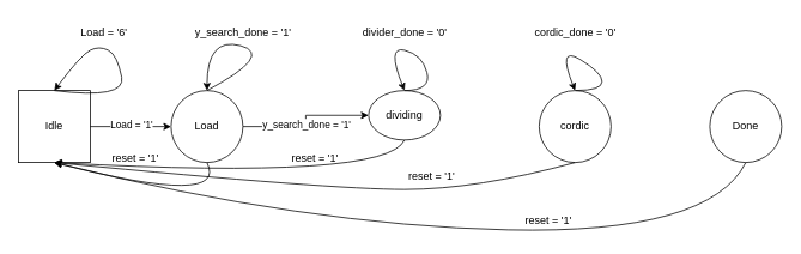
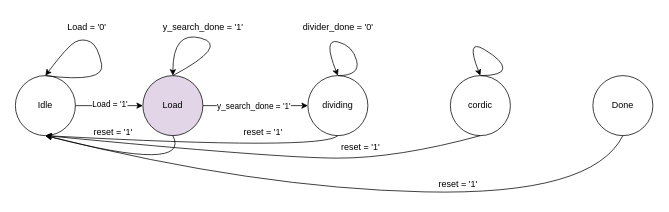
  <mxCell id="0" />
  <mxCell id="1" parent="0" />
  <mxCell id="2" style="edgeStyle=orthogonalEdgeStyle;rounded=0;orthogonalLoop=1;jettySize=auto;html=1;exitX=1;exitY=0.5;exitDx=0;exitDy=0;entryX=0;entryY=0.5;entryDx=0;entryDy=0;" parent="1" source="20" target="5" edge="1"><mxGeometry relative="1" as="geometry" /></mxCell>
  <mxCell id="3" value="y_search_done = '1'" style="edgeLabel;html=1;align=center;verticalAlign=middle;resizable=0;points=[];" parent="2" vertex="1" connectable="0"><mxGeometry x="-0.047" relative="1" as="geometry"><mxPoint as="offset" /></mxGeometry></mxCell>
- <mxCell id="4" value="Idle" style="whiteSpace=wrap;html=1;aspect=fixed;rounded=0;" parent="1" vertex="1"><mxGeometry x="20" y="100" width="80" height="80" as="geometry" /></mxCell>
- <mxCell id="5" value="dividing" style="ellipse;whiteSpace=wrap;html=1;aspect=fixed;" parent="1" vertex="1"><mxGeometry x="410" y="100" width="80" height="55" as="geometry" /></mxCell>
+ <mxCell id="4" value="Idle" style="ellipse;whiteSpace=wrap;html=1;aspect=fixed;" parent="1" vertex="1"><mxGeometry x="20" y="100" width="80" height="80" as="geometry" /></mxCell>
+ <mxCell id="5" value="dividing" style="ellipse;whiteSpace=wrap;html=1;aspect=fixed;" parent="1" vertex="1"><mxGeometry x="410" y="100" width="80" height="80" as="geometry" /></mxCell>
  <mxCell id="6" value="cordic" style="ellipse;whiteSpace=wrap;html=1;aspect=fixed;" parent="1" vertex="1"><mxGeometry x="600" y="100" width="80" height="80" as="geometry" /></mxCell>
  <mxCell id="7" value="Done" style="ellipse;whiteSpace=wrap;html=1;aspect=fixed;" parent="1" vertex="1"><mxGeometry x="790" y="100" width="80" height="80" as="geometry" /></mxCell>
  <mxCell id="8" value="" style="curved=1;endArrow=classic;html=1;rounded=0;exitX=0.5;exitY=0;exitDx=0;exitDy=0;entryX=0.5;entryY=0;entryDx=0;entryDy=0;" parent="1" source="4" target="4" edge="1"><mxGeometry width="50" height="50" relative="1" as="geometry"><mxPoint x="90" y="110" as="sourcePoint" /><mxPoint x="50" y="60" as="targetPoint" /><Array as="points"><mxPoint x="140" y="110" /><mxPoint x="130" y="60" /><mxPoint x="110" y="50" /><mxPoint x="90" y="60" /></Array></mxGeometry></mxCell>
  <mxCell id="9" value="" style="curved=1;endArrow=classic;html=1;rounded=0;exitX=0.5;exitY=0;exitDx=0;exitDy=0;entryX=0.5;entryY=0;entryDx=0;entryDy=0;" parent="1" source="5" target="5" edge="1"><mxGeometry width="50" height="50" relative="1" as="geometry"><mxPoint x="430" y="100" as="sourcePoint" /><mxPoint x="480" y="50" as="targetPoint" /><Array as="points"><mxPoint x="480" y="100" /><mxPoint x="470" y="60" /><mxPoint x="430" y="50" /></Array></mxGeometry></mxCell>
  <mxCell id="10" value="" style="curved=1;endArrow=classic;html=1;rounded=0;exitX=0.5;exitY=0;exitDx=0;exitDy=0;entryX=0.5;entryY=0;entryDx=0;entryDy=0;" parent="1" source="6" target="6" edge="1"><mxGeometry width="50" height="50" relative="1" as="geometry"><mxPoint x="620" y="100" as="sourcePoint" /><mxPoint x="670" y="50" as="targetPoint" /><Array as="points"><mxPoint x="670" y="100" /><mxPoint x="670" y="80" /><mxPoint x="620" y="50" /></Array></mxGeometry></mxCell>
  <mxCell id="11" value="" style="curved=1;endArrow=classic;html=1;rounded=0;entryX=0.5;entryY=1;entryDx=0;entryDy=0;exitX=0.5;exitY=1;exitDx=0;exitDy=0;" parent="1" source="5" target="4" edge="1"><mxGeometry width="50" height="50" relative="1" as="geometry"><mxPoint x="450" y="190" as="sourcePoint" /><mxPoint x="340" y="220" as="targetPoint" /><Array as="points"><mxPoint x="430" y="200" /></Array></mxGeometry></mxCell>
  <mxCell id="12" value="" style="curved=1;endArrow=classic;html=1;rounded=0;exitX=0.5;exitY=1;exitDx=0;exitDy=0;entryX=0.5;entryY=1;entryDx=0;entryDy=0;" parent="1" source="6" target="4" edge="1"><mxGeometry width="50" height="50" relative="1" as="geometry"><mxPoint x="590" y="270" as="sourcePoint" /><mxPoint x="250" y="180" as="targetPoint" /><Array as="points"><mxPoint x="530" y="210" /><mxPoint x="370" y="210" /></Array></mxGeometry></mxCell>
  <mxCell id="13" value="" style="curved=1;endArrow=classic;html=1;rounded=0;exitX=0.5;exitY=1;exitDx=0;exitDy=0;entryX=0.5;entryY=1;entryDx=0;entryDy=0;" parent="1" source="7" target="4" edge="1"><mxGeometry width="50" height="50" relative="1" as="geometry"><mxPoint x="660" y="310" as="sourcePoint" /><mxPoint x="250" y="180" as="targetPoint" /><Array as="points"><mxPoint x="790" y="260" /><mxPoint x="340" y="250" /></Array></mxGeometry></mxCell>
- <mxCell id="14" value="Load = '6'" style="text;html=1;align=center;verticalAlign=middle;resizable=0;points=[];autosize=1;strokeColor=none;fillColor=none;" parent="1" vertex="1"><mxGeometry x="75" y="20" width="80" height="30" as="geometry" /></mxCell>
+ <mxCell id="14" value="Load = '0'" style="text;html=1;align=center;verticalAlign=middle;resizable=0;points=[];autosize=1;strokeColor=none;fillColor=none;" parent="1" vertex="1"><mxGeometry x="75" y="20" width="80" height="30" as="geometry" /></mxCell>
  <mxCell id="15" value="divider_done = '0'" style="text;html=1;align=center;verticalAlign=middle;resizable=0;points=[];autosize=1;strokeColor=none;fillColor=none;" parent="1" vertex="1"><mxGeometry x="390" y="20" width="120" height="30" as="geometry" /></mxCell>
- <mxCell id="16" value="cordic_done = '0'" style="text;html=1;align=center;verticalAlign=middle;resizable=0;points=[];autosize=1;strokeColor=none;fillColor=none;" parent="1" vertex="1"><mxGeometry x="585" y="20" width="110" height="30" as="geometry" /></mxCell>
  <mxCell id="17" value="reset = '1'" style="text;html=1;align=center;verticalAlign=middle;resizable=0;points=[];autosize=1;strokeColor=none;fillColor=none;" parent="1" vertex="1"><mxGeometry x="310" y="160" width="80" height="30" as="geometry" /></mxCell>
  <mxCell id="18" value="reset = '1'" style="text;html=1;align=center;verticalAlign=middle;resizable=0;points=[];autosize=1;strokeColor=none;fillColor=none;" parent="1" vertex="1"><mxGeometry x="440" y="180" width="80" height="30" as="geometry" /></mxCell>
  <mxCell id="19" value="reset = '1'" style="text;html=1;align=center;verticalAlign=middle;resizable=0;points=[];autosize=1;strokeColor=none;fillColor=none;" parent="1" vertex="1"><mxGeometry x="570" y="230" width="80" height="30" as="geometry" /></mxCell>
- <mxCell id="20" value="Load" style="ellipse;whiteSpace=wrap;html=1;aspect=fixed;" parent="1" vertex="1"><mxGeometry x="190" y="100" width="80" height="80" as="geometry" /></mxCell>
+ <mxCell id="20" value="Load" style="ellipse;whiteSpace=wrap;html=1;aspect=fixed;fillColor=#e1d5e7;" parent="1" vertex="1"><mxGeometry x="190" y="100" width="80" height="80" as="geometry" /></mxCell>
  <mxCell id="21" value="" style="endArrow=classic;html=1;rounded=0;entryX=0;entryY=0.5;entryDx=0;entryDy=0;" parent="1" source="4" target="20" edge="1"><mxGeometry width="50" height="50" relative="1" as="geometry"><mxPoint x="50" y="190" as="sourcePoint" /><mxPoint x="120.711" y="140" as="targetPoint" /></mxGeometry></mxCell>
  <mxCell id="22" value="Load = '1'" style="edgeLabel;html=1;align=center;verticalAlign=middle;resizable=0;points=[];" parent="21" vertex="1" connectable="0"><mxGeometry x="-0.001" y="3" relative="1" as="geometry"><mxPoint as="offset" /></mxGeometry></mxCell>
  <mxCell id="23" value="" style="curved=1;endArrow=classic;html=1;rounded=0;exitX=0.5;exitY=0;exitDx=0;exitDy=0;" parent="1" source="20" edge="1"><mxGeometry width="50" height="50" relative="1" as="geometry"><mxPoint x="255" y="60" as="sourcePoint" /><mxPoint x="230" y="100" as="targetPoint" /><Array as="points"><mxPoint x="305" y="60" /><mxPoint x="230" y="40" /></Array></mxGeometry></mxCell>
  <mxCell id="24" value="y_search_done = '1'" style="text;html=1;align=center;verticalAlign=middle;resizable=0;points=[];autosize=1;strokeColor=none;fillColor=none;" parent="1" vertex="1"><mxGeometry x="205" y="20" width="130" height="30" as="geometry" /></mxCell>
  <mxCell id="25" value="" style="curved=1;endArrow=classic;html=1;rounded=0;entryX=0.5;entryY=1;entryDx=0;entryDy=0;exitX=0.5;exitY=1;exitDx=0;exitDy=0;" parent="1" source="20" target="4" edge="1"><mxGeometry width="50" height="50" relative="1" as="geometry"><mxPoint x="230" y="230" as="sourcePoint" /><mxPoint x="230" y="250.711" as="targetPoint" /><Array as="points"><mxPoint x="255" y="230" /></Array></mxGeometry></mxCell>
  <mxCell id="26" value="reset = '1'" style="text;html=1;align=center;verticalAlign=middle;resizable=0;points=[];autosize=1;strokeColor=none;fillColor=none;" vertex="1" parent="1"><mxGeometry x="110" y="160" width="80" height="30" as="geometry" /></mxCell>
